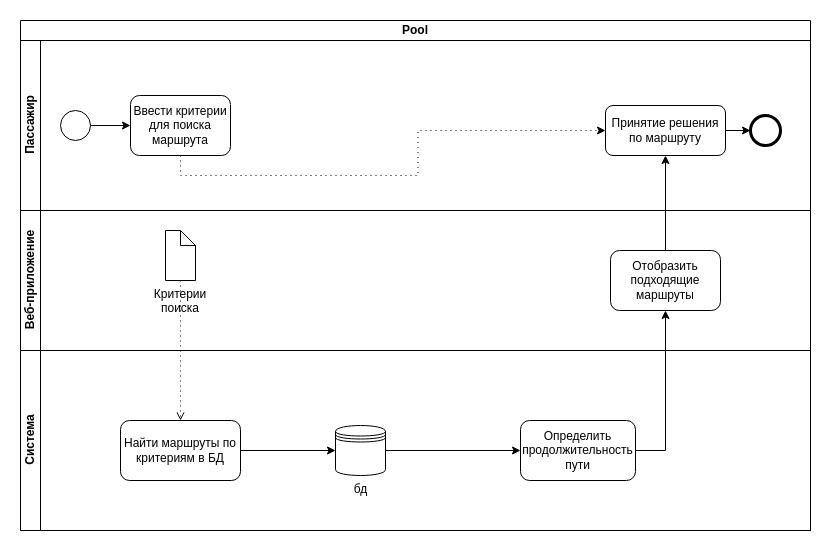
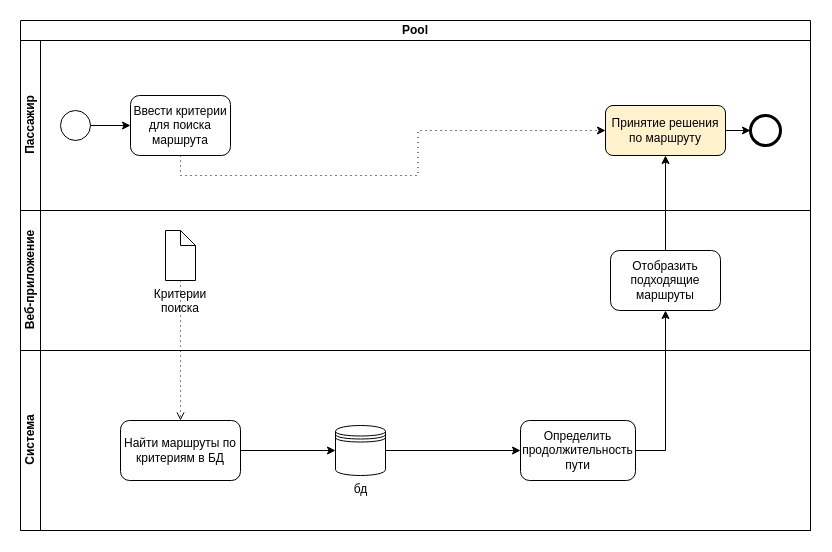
  <mxCell id="0" />
  <mxCell id="1" parent="0" />
  <mxCell id="2" value="Pool" style="swimlane;html=1;childLayout=stackLayout;resizeParent=1;resizeParentMax=0;horizontal=1;startSize=20;horizontalStack=0;whiteSpace=wrap;" parent="1" vertex="1"><mxGeometry x="20" y="20" width="790" height="510" as="geometry" /></mxCell>
  <mxCell id="3" value="Пассажир" style="swimlane;html=1;startSize=20;horizontal=0;" parent="2" vertex="1"><mxGeometry y="20" width="790" height="170" as="geometry" /></mxCell>
  <mxCell id="4" value="" style="edgeStyle=orthogonalEdgeStyle;rounded=0;orthogonalLoop=1;jettySize=auto;html=1;entryX=0;entryY=0.5;entryDx=0;entryDy=0;" parent="3" source="5" target="6" edge="1"><mxGeometry relative="1" as="geometry" /></mxCell>
  <mxCell id="5" value="" style="points=[[0.145,0.145,0],[0.5,0,0],[0.855,0.145,0],[1,0.5,0],[0.855,0.855,0],[0.5,1,0],[0.145,0.855,0],[0,0.5,0]];shape=mxgraph.bpmn.event;html=1;verticalLabelPosition=bottom;labelBackgroundColor=#ffffff;verticalAlign=top;align=center;perimeter=ellipsePerimeter;outlineConnect=0;aspect=fixed;outline=standard;symbol=general;" parent="3" vertex="1"><mxGeometry x="40" y="70" width="30" height="30" as="geometry" /></mxCell>
  <mxCell id="6" value="Ввести критерии для поиска маршрута" style="html=1;whiteSpace=wrap;rounded=1;" parent="3" vertex="1"><mxGeometry x="110" y="55" width="100" height="60" as="geometry" /></mxCell>
  <mxCell id="7" value="" style="edgeStyle=orthogonalEdgeStyle;rounded=0;orthogonalLoop=1;jettySize=auto;html=1;endArrow=classic;endFill=1;exitX=1;exitY=0.5;exitDx=0;exitDy=0;" parent="3" source="8" target="9" edge="1"><mxGeometry relative="1" as="geometry"><mxPoint x="680" y="90" as="sourcePoint" /></mxGeometry></mxCell>
- <mxCell id="8" value="Принятие решения по маршруту" style="html=1;whiteSpace=wrap;rounded=1;" parent="3" vertex="1"><mxGeometry x="585" y="65" width="120" height="50" as="geometry" /></mxCell>
+ <mxCell id="8" value="Принятие решения по маршруту" style="html=1;whiteSpace=wrap;rounded=1;fillColor=#fff2cc;" parent="3" vertex="1"><mxGeometry x="585" y="65" width="120" height="50" as="geometry" /></mxCell>
  <mxCell id="9" value="" style="points=[[0.145,0.145,0],[0.5,0,0],[0.855,0.145,0],[1,0.5,0],[0.855,0.855,0],[0.5,1,0],[0.145,0.855,0],[0,0.5,0]];shape=mxgraph.bpmn.event;html=1;verticalLabelPosition=bottom;labelBackgroundColor=#ffffff;verticalAlign=top;align=center;perimeter=ellipsePerimeter;outlineConnect=0;aspect=fixed;outline=end;symbol=terminate2;" parent="3" vertex="1"><mxGeometry x="730" y="75" width="30" height="30" as="geometry" /></mxCell>
  <mxCell id="10" value="Веб-приложение" style="swimlane;html=1;startSize=20;horizontal=0;" vertex="1" parent="2"><mxGeometry y="190" width="790" height="140" as="geometry" /></mxCell>
  <mxCell id="11" value="Критерии поиска" style="shape=mxgraph.bpmn.data;labelPosition=center;verticalLabelPosition=bottom;align=center;verticalAlign=top;whiteSpace=wrap;size=15;html=1;" parent="10" vertex="1"><mxGeometry x="145" y="20" width="30" height="50" as="geometry" /></mxCell>
  <mxCell id="12" value="Отобразить подходящие маршруты" style="html=1;whiteSpace=wrap;rounded=1;" parent="10" vertex="1"><mxGeometry x="590" y="40" width="110" height="60" as="geometry" /></mxCell>
  <mxCell id="13" value="" style="edgeStyle=orthogonalEdgeStyle;rounded=0;orthogonalLoop=1;jettySize=auto;html=1;endArrow=classic;endFill=1;entryX=0.5;entryY=1;entryDx=0;entryDy=0;" parent="2" source="12" target="8" edge="1"><mxGeometry relative="1" as="geometry"><mxPoint x="630" y="150" as="targetPoint" /></mxGeometry></mxCell>
  <mxCell id="14" style="edgeStyle=orthogonalEdgeStyle;rounded=0;orthogonalLoop=1;jettySize=auto;html=1;endArrow=open;endFill=1;dashed=1;dashPattern=1 4;entryX=0.5;entryY=0;entryDx=0;entryDy=0;" parent="2" source="11" target="21" edge="1"><mxGeometry relative="1" as="geometry"><mxPoint x="260" y="360" as="sourcePoint" /><mxPoint x="130" y="450" as="targetPoint" /></mxGeometry></mxCell>
  <mxCell id="15" style="edgeStyle=orthogonalEdgeStyle;rounded=0;orthogonalLoop=1;jettySize=auto;html=1;exitX=0.5;exitY=1;exitDx=0;exitDy=0;endArrow=classic;endFill=1;dashed=1;dashPattern=1 4;" parent="2" source="6" target="8" edge="1"><mxGeometry relative="1" as="geometry" /></mxCell>
  <mxCell id="16" value="" style="edgeStyle=orthogonalEdgeStyle;rounded=0;orthogonalLoop=1;jettySize=auto;html=1;endArrow=classic;endFill=1;exitX=1;exitY=0.5;exitDx=0;exitDy=0;" parent="2" source="19" target="12" edge="1"><mxGeometry relative="1" as="geometry"><mxPoint x="650" y="490" as="sourcePoint" /></mxGeometry></mxCell>
  <mxCell id="17" value="Система" style="swimlane;html=1;startSize=20;horizontal=0;" parent="2" vertex="1"><mxGeometry y="330" width="790" height="180" as="geometry" /></mxCell>
  <mxCell id="18" style="edgeStyle=orthogonalEdgeStyle;rounded=0;orthogonalLoop=1;jettySize=auto;html=1;endArrow=classic;endFill=1;exitX=1;exitY=0.5;exitDx=0;exitDy=0;entryX=0;entryY=0.5;entryDx=0;entryDy=0;" parent="17" source="22" target="19" edge="1"><mxGeometry relative="1" as="geometry"><mxPoint x="190" y="175" as="sourcePoint" /><mxPoint x="300" y="177" as="targetPoint" /><Array as="points" /></mxGeometry></mxCell>
  <mxCell id="19" value="Определить&lt;br&gt;продолжительность пути" style="html=1;whiteSpace=wrap;rounded=1;" vertex="1" parent="17"><mxGeometry x="500" y="70" width="115" height="60" as="geometry" /></mxCell>
  <mxCell id="20" value="" style="edgeStyle=orthogonalEdgeStyle;rounded=0;orthogonalLoop=1;jettySize=auto;html=1;" edge="1" parent="17" source="21" target="22"><mxGeometry relative="1" as="geometry" /></mxCell>
  <mxCell id="21" value="Найти маршруты по критериям в БД" style="rounded=1;whiteSpace=wrap;html=1;" vertex="1" parent="17"><mxGeometry x="100" y="70" width="120" height="60" as="geometry" /></mxCell>
  <mxCell id="22" value="бд" style="shape=datastore;html=1;labelPosition=center;verticalLabelPosition=bottom;align=center;verticalAlign=top;" vertex="1" parent="17"><mxGeometry x="315" y="75" width="50" height="50" as="geometry" /></mxCell>
